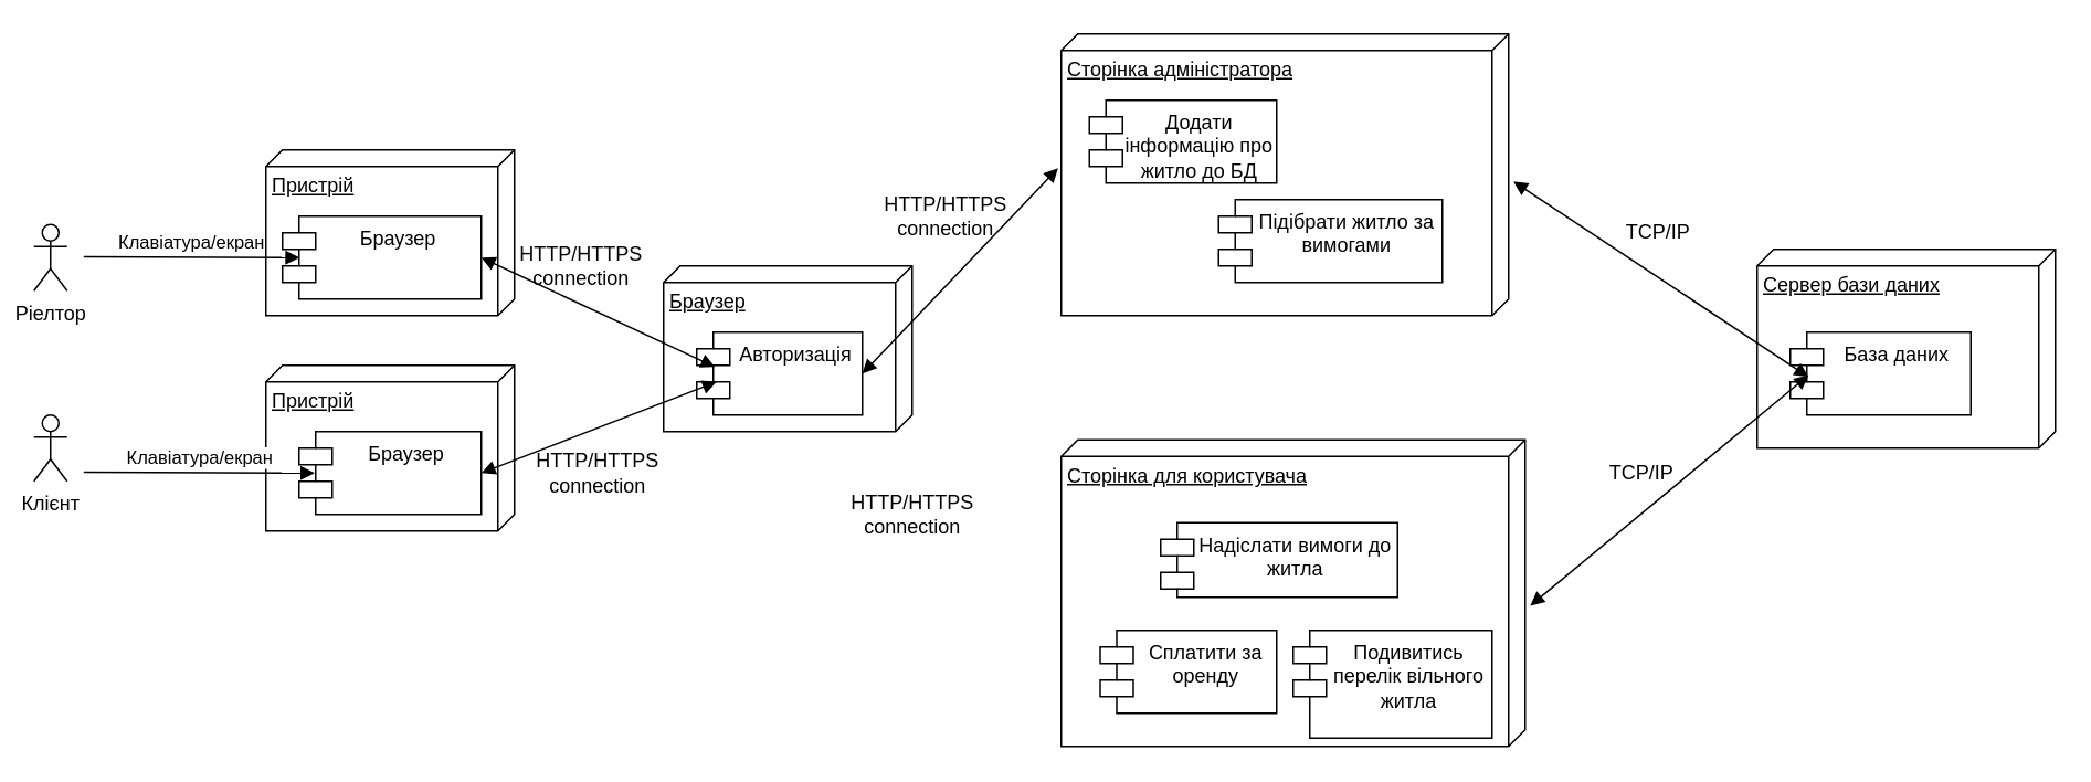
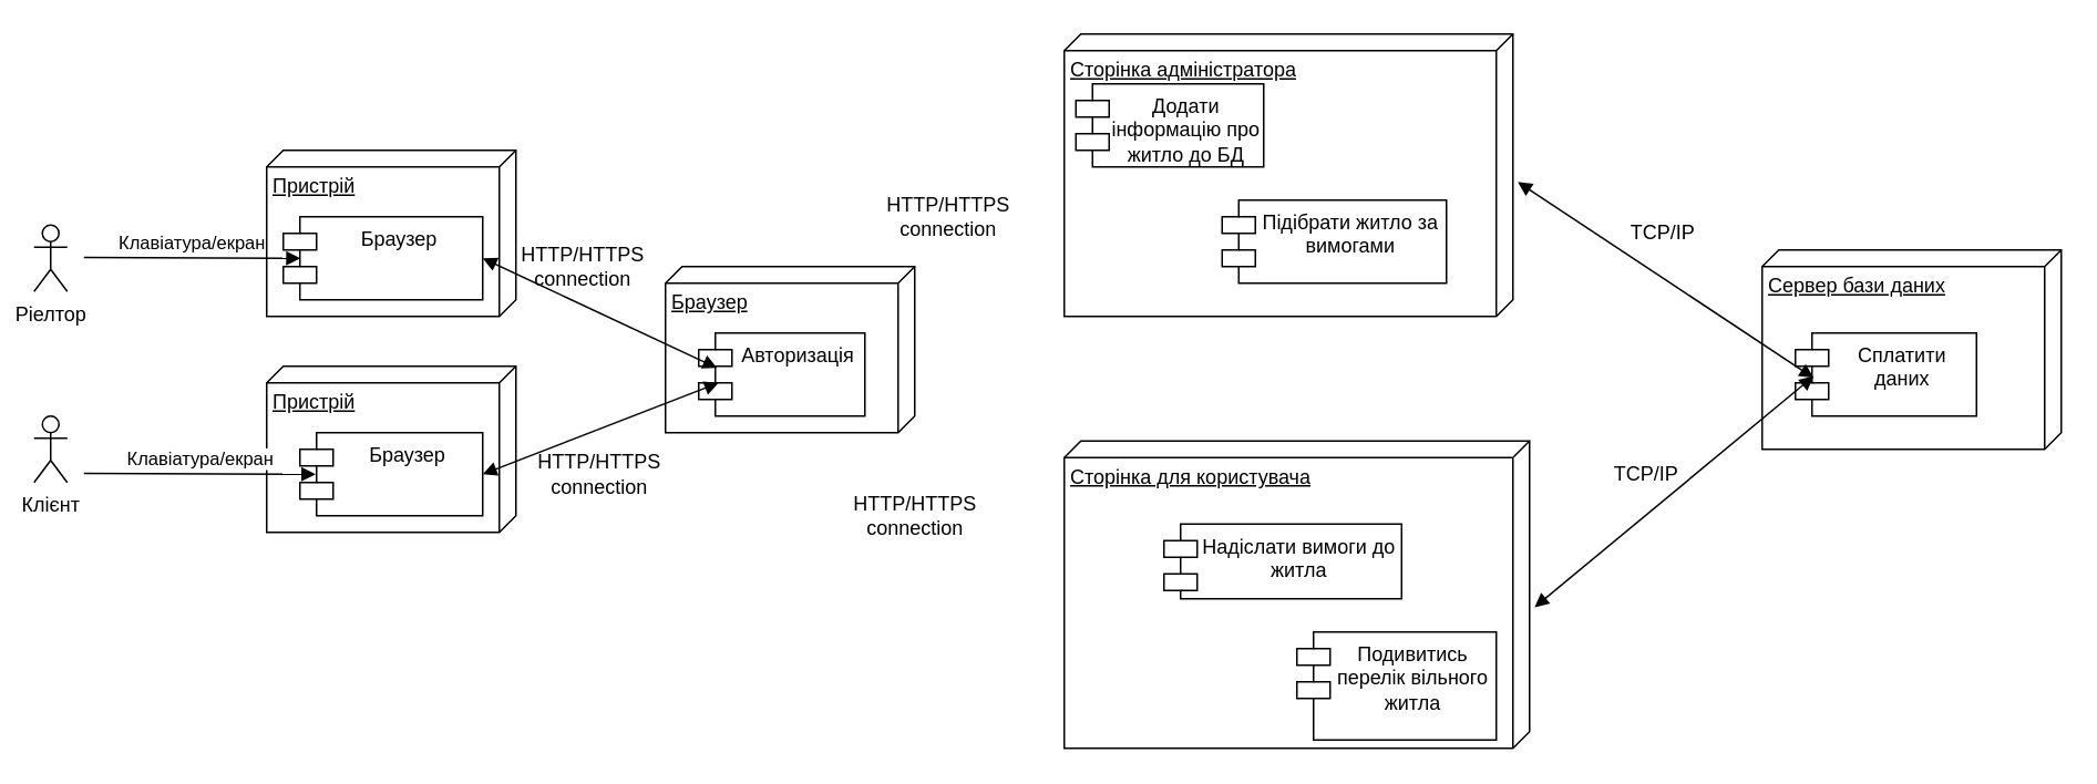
  <mxCell id="0" />
  <mxCell id="1" parent="0" />
  <mxCell id="2" value="Клієнт" style="shape=umlActor;verticalLabelPosition=bottom;verticalAlign=top;html=1;" vertex="1" parent="1"><mxGeometry x="20" y="250" width="20" height="40" as="geometry" /></mxCell>
  <mxCell id="3" value="Пристрій" style="verticalAlign=top;align=left;spacingTop=8;spacingLeft=2;spacingRight=12;shape=cube;size=10;direction=south;fontStyle=4;html=1;whiteSpace=wrap;" vertex="1" parent="1"><mxGeometry x="160" y="220" width="150" height="100" as="geometry" /></mxCell>
  <mxCell id="4" value="Браузер" style="shape=module;align=left;spacingLeft=20;align=center;verticalAlign=top;whiteSpace=wrap;html=1;" vertex="1" parent="1"><mxGeometry x="180" y="260" width="110" height="50" as="geometry" /></mxCell>
  <mxCell id="5" value="Клавіатура/екран" style="html=1;verticalAlign=bottom;endArrow=block;edgeStyle=elbowEdgeStyle;elbow=vertical;curved=0;rounded=0;entryX=0.086;entryY=0.5;entryDx=0;entryDy=0;entryPerimeter=0;" edge="1" parent="1" target="4"><mxGeometry width="80" relative="1" as="geometry"><mxPoint x="50" y="284.5" as="sourcePoint" /><mxPoint x="130" y="284.5" as="targetPoint" /></mxGeometry></mxCell>
  <mxCell id="6" value="Ріелтор" style="shape=umlActor;verticalLabelPosition=bottom;verticalAlign=top;html=1;" vertex="1" parent="1"><mxGeometry x="20" y="135" width="20" height="40" as="geometry" /></mxCell>
  <mxCell id="7" value="Пристрій" style="verticalAlign=top;align=left;spacingTop=8;spacingLeft=2;spacingRight=12;shape=cube;size=10;direction=south;fontStyle=4;html=1;whiteSpace=wrap;" vertex="1" parent="1"><mxGeometry x="160" y="90" width="150" height="100" as="geometry" /></mxCell>
  <mxCell id="8" value="Браузер" style="shape=module;align=left;spacingLeft=20;align=center;verticalAlign=top;whiteSpace=wrap;html=1;" vertex="1" parent="1"><mxGeometry x="170" y="130" width="120" height="50" as="geometry" /></mxCell>
  <mxCell id="9" value="Клавіатура/екран" style="html=1;verticalAlign=bottom;endArrow=block;edgeStyle=elbowEdgeStyle;elbow=vertical;curved=0;rounded=0;entryX=0.086;entryY=0.5;entryDx=0;entryDy=0;entryPerimeter=0;" edge="1" parent="1" target="8"><mxGeometry width="80" relative="1" as="geometry"><mxPoint x="50" y="154.5" as="sourcePoint" /><mxPoint x="130" y="154.5" as="targetPoint" /></mxGeometry></mxCell>
  <mxCell id="10" value="Браузер" style="verticalAlign=top;align=left;spacingTop=8;spacingLeft=2;spacingRight=12;shape=cube;size=10;direction=south;fontStyle=4;html=1;whiteSpace=wrap;" vertex="1" parent="1"><mxGeometry x="400" y="160" width="150" height="100" as="geometry" /></mxCell>
  <mxCell id="11" value="Авторизація" style="shape=module;align=left;spacingLeft=20;align=center;verticalAlign=top;whiteSpace=wrap;html=1;" vertex="1" parent="1"><mxGeometry x="420" y="200" width="100" height="50" as="geometry" /></mxCell>
  <mxCell id="12" value="" style="endArrow=block;startArrow=block;endFill=1;startFill=1;html=1;rounded=0;entryX=0.11;entryY=0.42;entryDx=0;entryDy=0;entryPerimeter=0;exitX=1;exitY=0.5;exitDx=0;exitDy=0;" edge="1" parent="1" source="8" target="11"><mxGeometry width="160" relative="1" as="geometry"><mxPoint x="280" y="154.5" as="sourcePoint" /><mxPoint x="449" y="154.5" as="targetPoint" /></mxGeometry></mxCell>
  <mxCell id="13" value="" style="endArrow=block;startArrow=block;endFill=1;startFill=1;html=1;rounded=0;entryX=0.12;entryY=0.6;entryDx=0;entryDy=0;entryPerimeter=0;exitX=1;exitY=0.5;exitDx=0;exitDy=0;" edge="1" parent="1" source="4" target="11"><mxGeometry width="160" relative="1" as="geometry"><mxPoint x="330" y="270" as="sourcePoint" /><mxPoint x="499" y="270" as="targetPoint" /></mxGeometry></mxCell>
  <mxCell id="14" value="HTTP/HTTPS &lt;br&gt;connection" style="text;html=1;align=center;verticalAlign=middle;resizable=0;points=[];autosize=1;strokeColor=none;fillColor=none;" vertex="1" parent="1"><mxGeometry x="310" y="265" width="100" height="40" as="geometry" /></mxCell>
  <mxCell id="15" value="HTTP/HTTPS &lt;br&gt;connection" style="text;html=1;align=center;verticalAlign=middle;resizable=0;points=[];autosize=1;strokeColor=none;fillColor=none;" vertex="1" parent="1"><mxGeometry x="300" y="140" width="100" height="40" as="geometry" /></mxCell>
  <mxCell id="16" value="Сторінка для користувача" style="verticalAlign=top;align=left;spacingTop=8;spacingLeft=2;spacingRight=12;shape=cube;size=10;direction=south;fontStyle=4;html=1;whiteSpace=wrap;" vertex="1" parent="1"><mxGeometry x="640" y="265" width="280" height="185" as="geometry" /></mxCell>
  <mxCell id="17" value="Сторінка адміністратора" style="verticalAlign=top;align=left;spacingTop=8;spacingLeft=2;spacingRight=12;shape=cube;size=10;direction=south;fontStyle=4;html=1;whiteSpace=wrap;" vertex="1" parent="1"><mxGeometry x="640" y="20" width="270" height="170" as="geometry" /></mxCell>
- <mxCell id="18" value="" style="endArrow=block;startArrow=block;endFill=1;startFill=1;html=1;rounded=0;entryX=0.476;entryY=1.007;entryDx=0;entryDy=0;entryPerimeter=0;exitX=1;exitY=0.5;exitDx=0;exitDy=0;" edge="1" parent="1" source="11" target="17"><mxGeometry width="160" relative="1" as="geometry"><mxPoint x="444" y="145" as="sourcePoint" /><mxPoint x="586" y="90" as="targetPoint" /></mxGeometry></mxCell>
- <mxCell id="19" value="Додати інформацію про житло до БД" style="shape=module;align=left;spacingLeft=20;align=center;verticalAlign=top;whiteSpace=wrap;html=1;" vertex="1" parent="1"><mxGeometry x="657" y="60" width="113" height="50" as="geometry" /></mxCell>
+ <mxCell id="19" value="Додати інформацію про житло до БД" style="shape=module;align=left;spacingLeft=20;align=center;verticalAlign=top;whiteSpace=wrap;html=1;" vertex="1" parent="1"><mxGeometry x="647" y="50" width="113" height="50" as="geometry" /></mxCell>
  <mxCell id="20" value="Підібрати житло за вимогами" style="shape=module;align=left;spacingLeft=20;align=center;verticalAlign=top;whiteSpace=wrap;html=1;" vertex="1" parent="1"><mxGeometry x="735" y="120" width="135" height="50" as="geometry" /></mxCell>
  <mxCell id="21" value="Надіслати вимоги до житла" style="shape=module;align=left;spacingLeft=20;align=center;verticalAlign=top;whiteSpace=wrap;html=1;" vertex="1" parent="1"><mxGeometry x="700" y="315" width="143" height="45" as="geometry" /></mxCell>
- <mxCell id="22" value="Сплатити за оренду" style="shape=module;align=left;spacingLeft=20;align=center;verticalAlign=top;whiteSpace=wrap;html=1;" vertex="1" parent="1"><mxGeometry x="663.5" y="380" width="106.5" height="50" as="geometry" /></mxCell>
  <mxCell id="23" value="Подивитись перелік вільного житла" style="shape=module;align=left;spacingLeft=20;align=center;verticalAlign=top;whiteSpace=wrap;html=1;" vertex="1" parent="1"><mxGeometry x="780" y="380" width="120" height="65" as="geometry" /></mxCell>
  <mxCell id="24" value="HTTP/HTTPS &lt;br&gt;connection" style="text;html=1;align=center;verticalAlign=middle;resizable=0;points=[];autosize=1;strokeColor=none;fillColor=none;" vertex="1" parent="1"><mxGeometry x="520" y="110" width="100" height="40" as="geometry" /></mxCell>
  <mxCell id="25" value="HTTP/HTTPS &lt;br&gt;connection" style="text;html=1;align=center;verticalAlign=middle;resizable=0;points=[];autosize=1;strokeColor=none;fillColor=none;" vertex="1" parent="1"><mxGeometry x="500" y="290" width="100" height="40" as="geometry" /></mxCell>
  <mxCell id="26" value="TCP/IP" style="text;html=1;align=center;verticalAlign=middle;resizable=0;points=[];autosize=1;strokeColor=none;fillColor=none;" vertex="1" parent="1"><mxGeometry x="960" y="270" width="60" height="30" as="geometry" /></mxCell>
  <mxCell id="27" value="Сервер бази даних" style="verticalAlign=top;align=left;spacingTop=8;spacingLeft=2;spacingRight=12;shape=cube;size=10;direction=south;fontStyle=4;html=1;whiteSpace=wrap;" vertex="1" parent="1"><mxGeometry x="1060" y="150" width="180" height="120" as="geometry" /></mxCell>
- <mxCell id="28" value="База даних" style="shape=module;align=left;spacingLeft=20;align=center;verticalAlign=top;whiteSpace=wrap;html=1;" vertex="1" parent="1"><mxGeometry x="1080" y="200" width="109" height="50" as="geometry" /></mxCell>
+ <mxCell id="28" value="Сплатити даних" style="shape=module;align=left;spacingLeft=20;align=center;verticalAlign=top;whiteSpace=wrap;html=1;" vertex="1" parent="1"><mxGeometry x="1080" y="200" width="109" height="50" as="geometry" /></mxCell>
  <mxCell id="29" value="" style="endArrow=block;startArrow=block;endFill=1;startFill=1;html=1;rounded=0;entryX=0.101;entryY=0.52;entryDx=0;entryDy=0;entryPerimeter=0;exitX=0.541;exitY=-0.011;exitDx=0;exitDy=0;exitPerimeter=0;" edge="1" parent="1" source="16" target="28"><mxGeometry width="160" relative="1" as="geometry"><mxPoint x="930" y="340" as="sourcePoint" /><mxPoint x="1107" y="456" as="targetPoint" /></mxGeometry></mxCell>
  <mxCell id="30" value="" style="endArrow=block;startArrow=block;endFill=1;startFill=1;html=1;rounded=0;entryX=0.101;entryY=0.54;entryDx=0;entryDy=0;entryPerimeter=0;exitX=0.524;exitY=-0.011;exitDx=0;exitDy=0;exitPerimeter=0;" edge="1" parent="1" source="17" target="28"><mxGeometry width="160" relative="1" as="geometry"><mxPoint x="735" y="240" as="sourcePoint" /><mxPoint x="895" y="240" as="targetPoint" /></mxGeometry></mxCell>
  <mxCell id="31" value="TCP/IP" style="text;html=1;align=center;verticalAlign=middle;resizable=0;points=[];autosize=1;strokeColor=none;fillColor=none;" vertex="1" parent="1"><mxGeometry x="970" y="125" width="60" height="30" as="geometry" /></mxCell>
